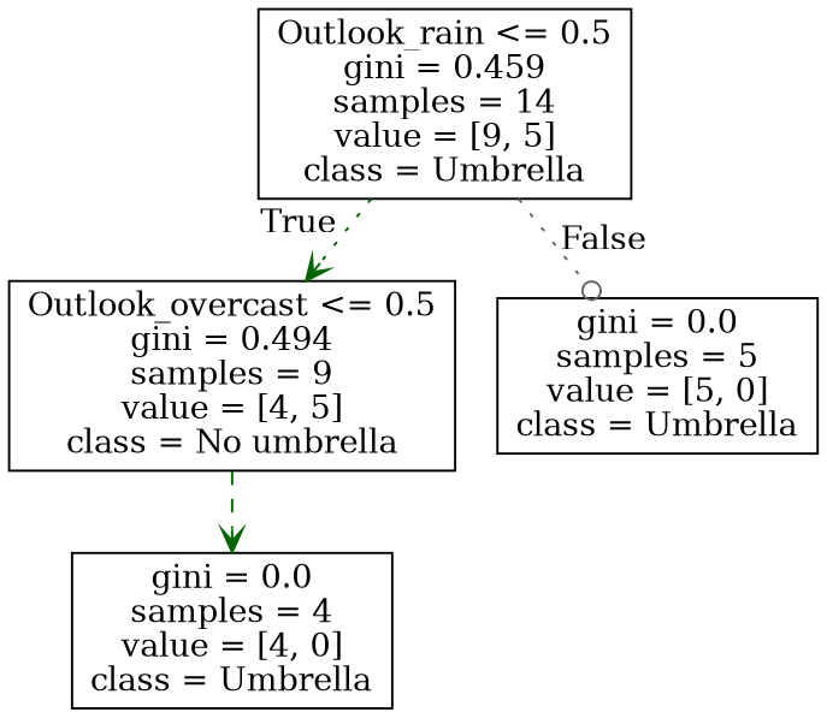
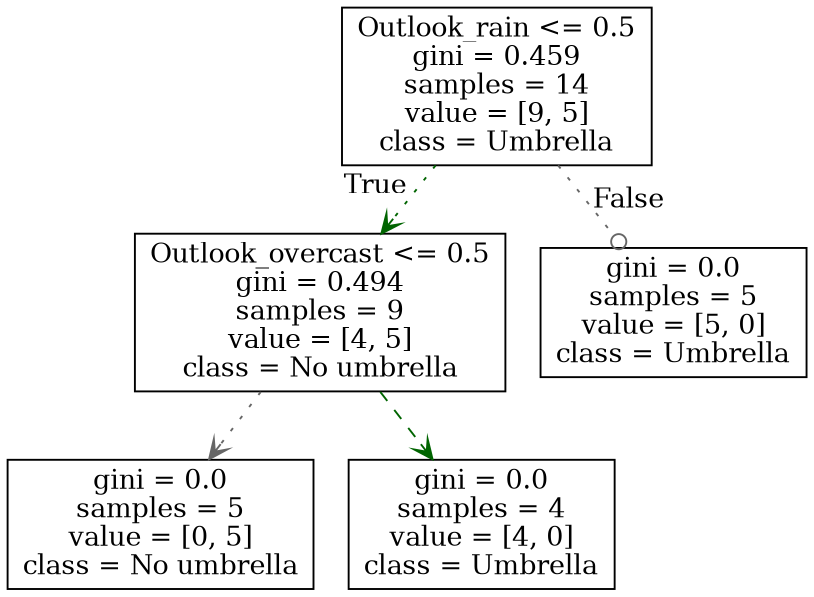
  digraph {
    node [shape=box]
    edge [color=darkgreen style=dotted arrowhead=vee]
    n1 [label="Outlook_rain <= 0.5\ngini = 0.459\nsamples = 14\nvalue = [9, 5]\nclass = Umbrella"]
    n2 [label="Outlook_overcast <= 0.5\ngini = 0.494\nsamples = 9\nvalue = [4, 5]\nclass = No umbrella"]
    n3 [label="gini = 0.0\nsamples = 5\nvalue = [5, 0]\nclass = Umbrella"]
+   n4 [label="gini = 0.0\nsamples = 5\nvalue = [0, 5]\nclass = No umbrella"]
    n5 [label="gini = 0.0\nsamples = 4\nvalue = [4, 0]\nclass = Umbrella"]
    n1 -> n2 [headlabel=True labelangle=45 labeldistance=2.5]
    n1 -> n3 [headlabel=False labelangle=-45 labeldistance=2.5 color=gray40 arrowhead=odot]
+   n2 -> n4 [color=gray40]
    n2 -> n5 [style=dashed]
  }
